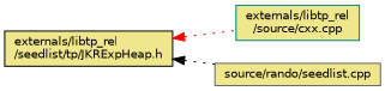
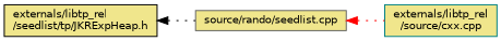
  digraph {
    rankdir=LR
    node [fillcolor=khaki fontname=Helvetica fontsize=10 shape=record style=filled]
    edge [dir=back fontname=Helvetica fontsize=10 labelfontname=Helvetica labelfontsize=10 style=dotted]
    n1 [color=black fontcolor=black height=0.2 label="externals/libtp_rel\l/seedlist/tp/JKRExpHeap.h" width=0.4]
    n2 [color=teal height=0.2 label="externals/libtp_rel\l/source/cxx.cpp" width=0.4]
    n3 [color=gray40 height=0.2 label="source/rando/seedlist.cpp" width=0.4]
-   n1 -> n2 [color=red]
+   n3 -> n2 [color=red]
    n1 -> n3 [color=black]
  }
